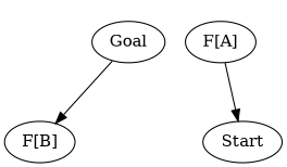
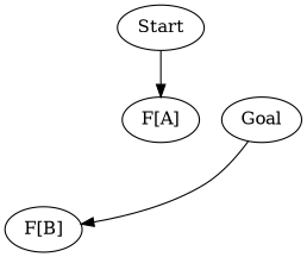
  digraph {
    edge [style=invis]
    n1 [group=lower label="F[A]"]
    A [group=upper style=invis]
    n3 [group=upper label="F[B]"]
    Start
    Goal
    subgraph sub_1 {
      rank=same
      n1
      A
    }
    n1 -> n3 [label="flatMap(f)"]
    A -> n1
    A -> n3 [label=f]
-   n1 -> Start [style=""]
+   Start -> n1 [style=""]
    Goal -> n3 [style=""]
  }
